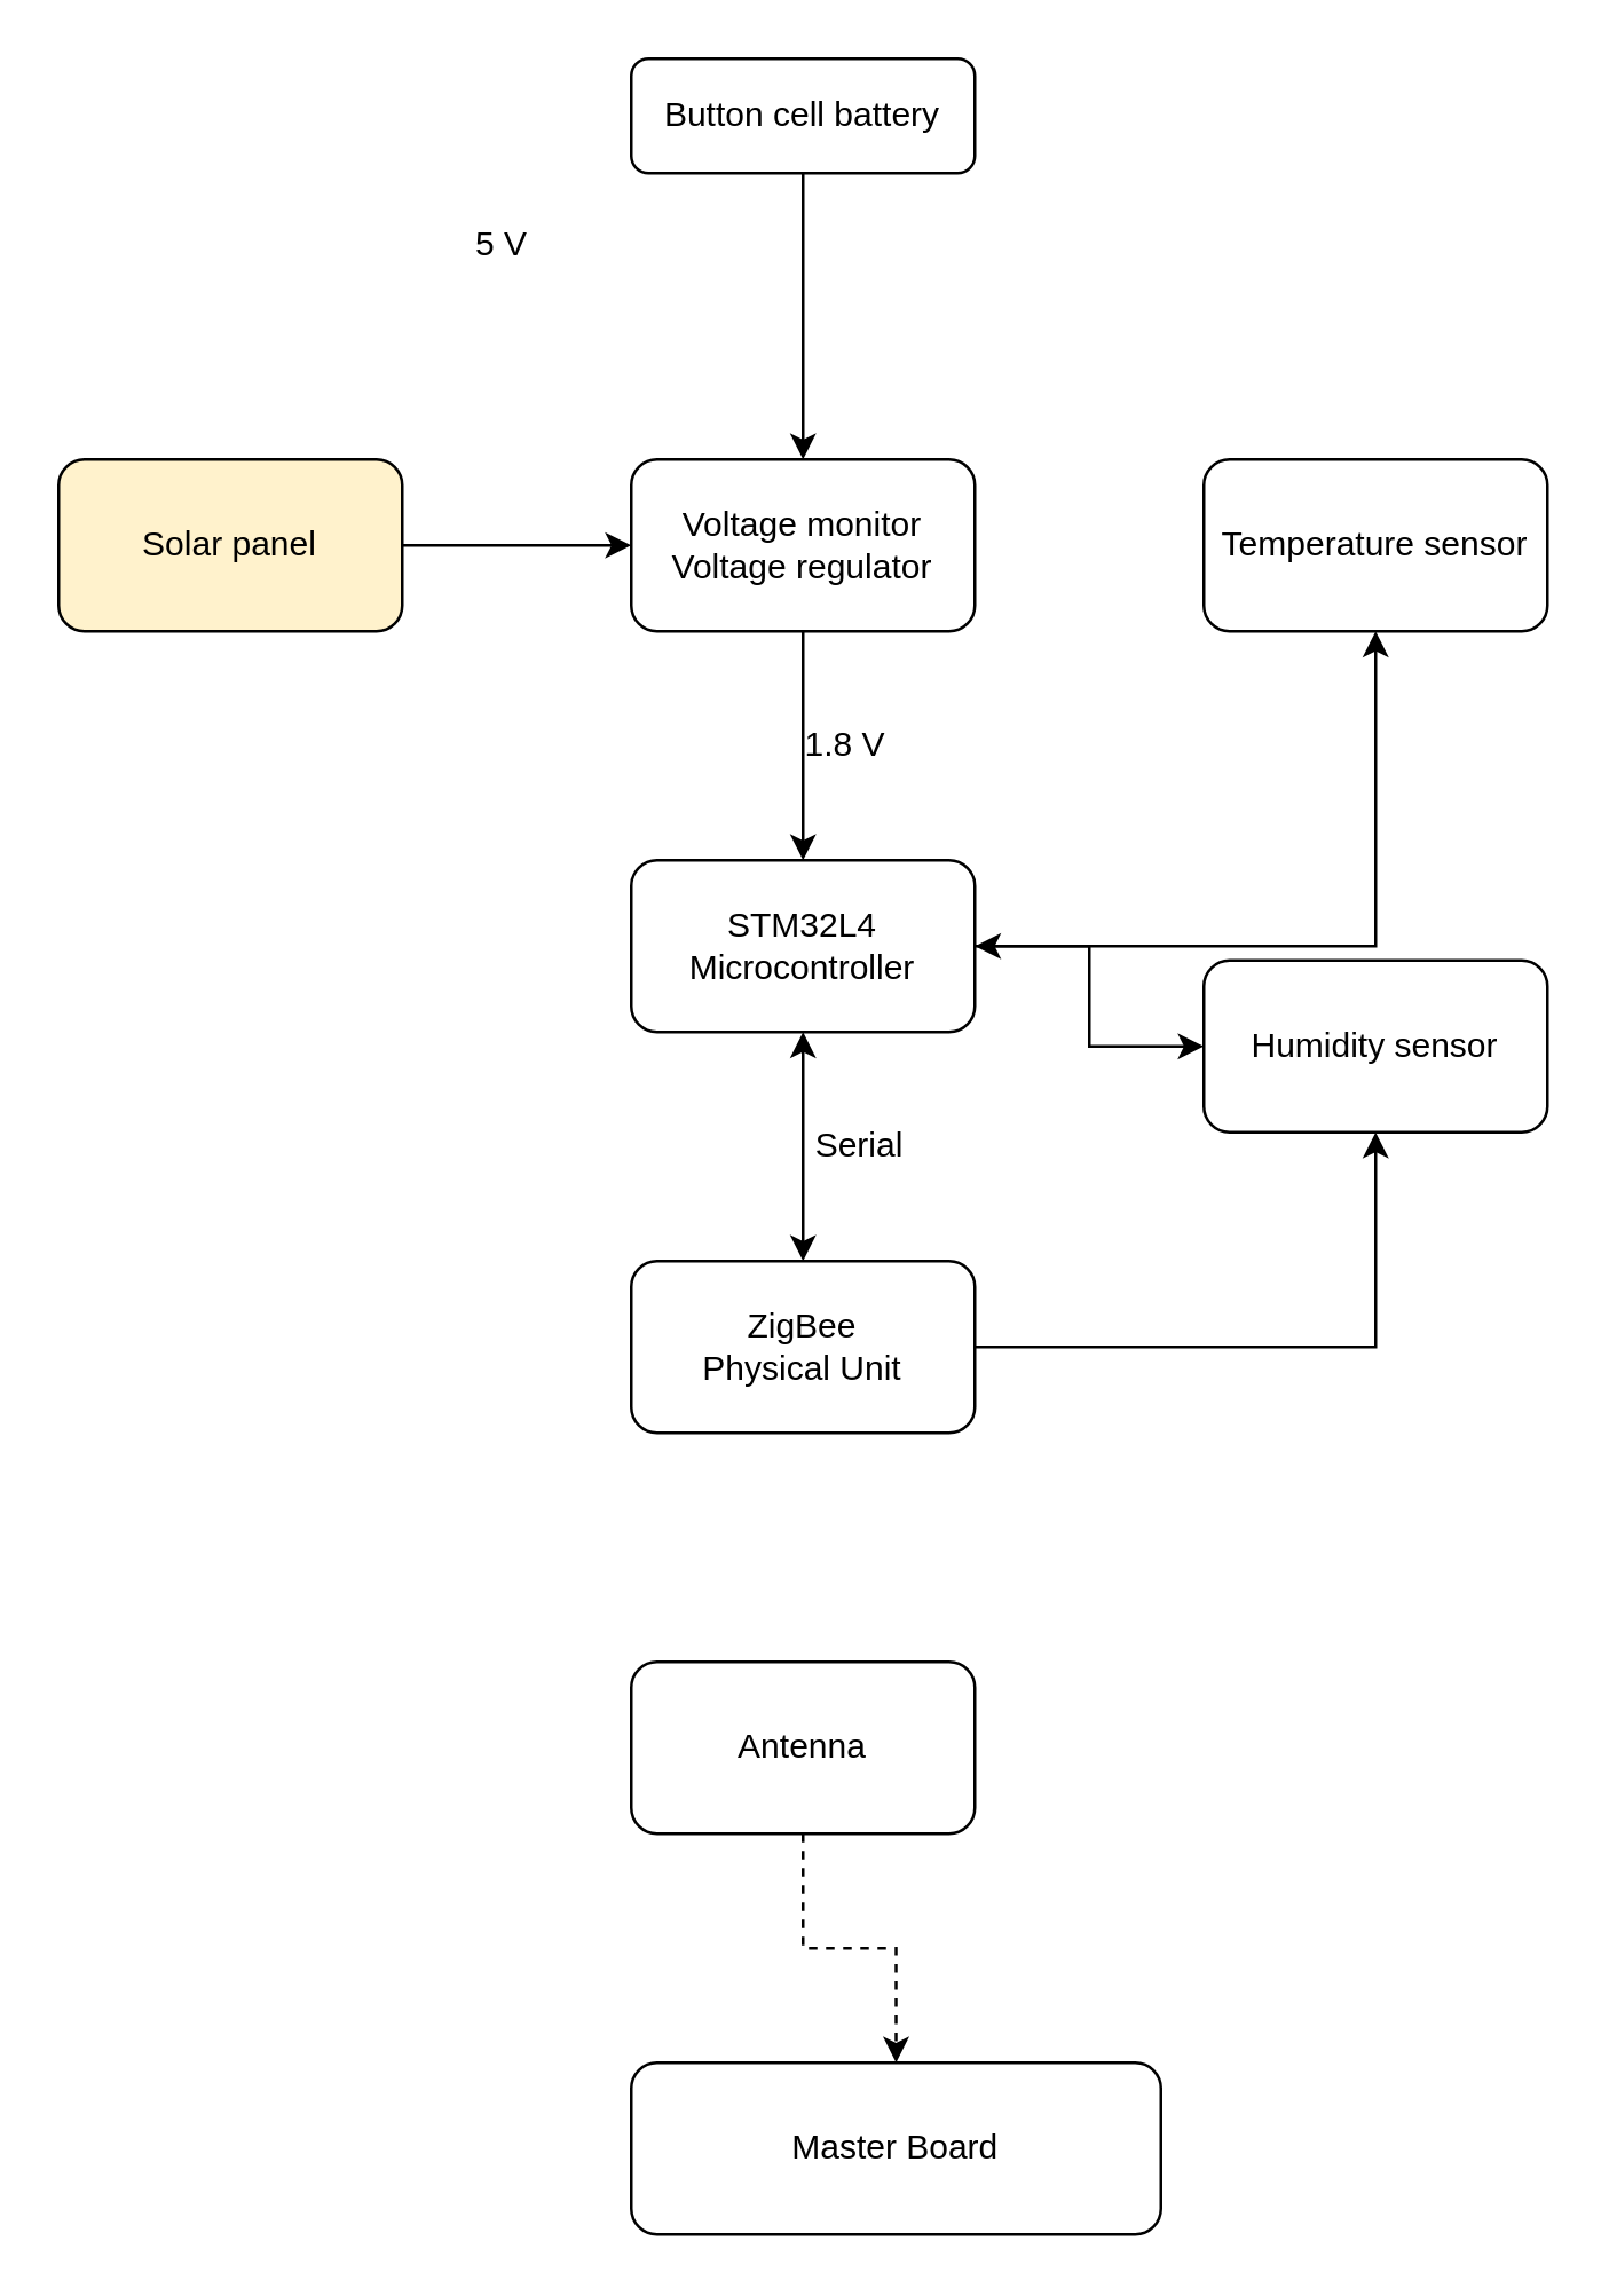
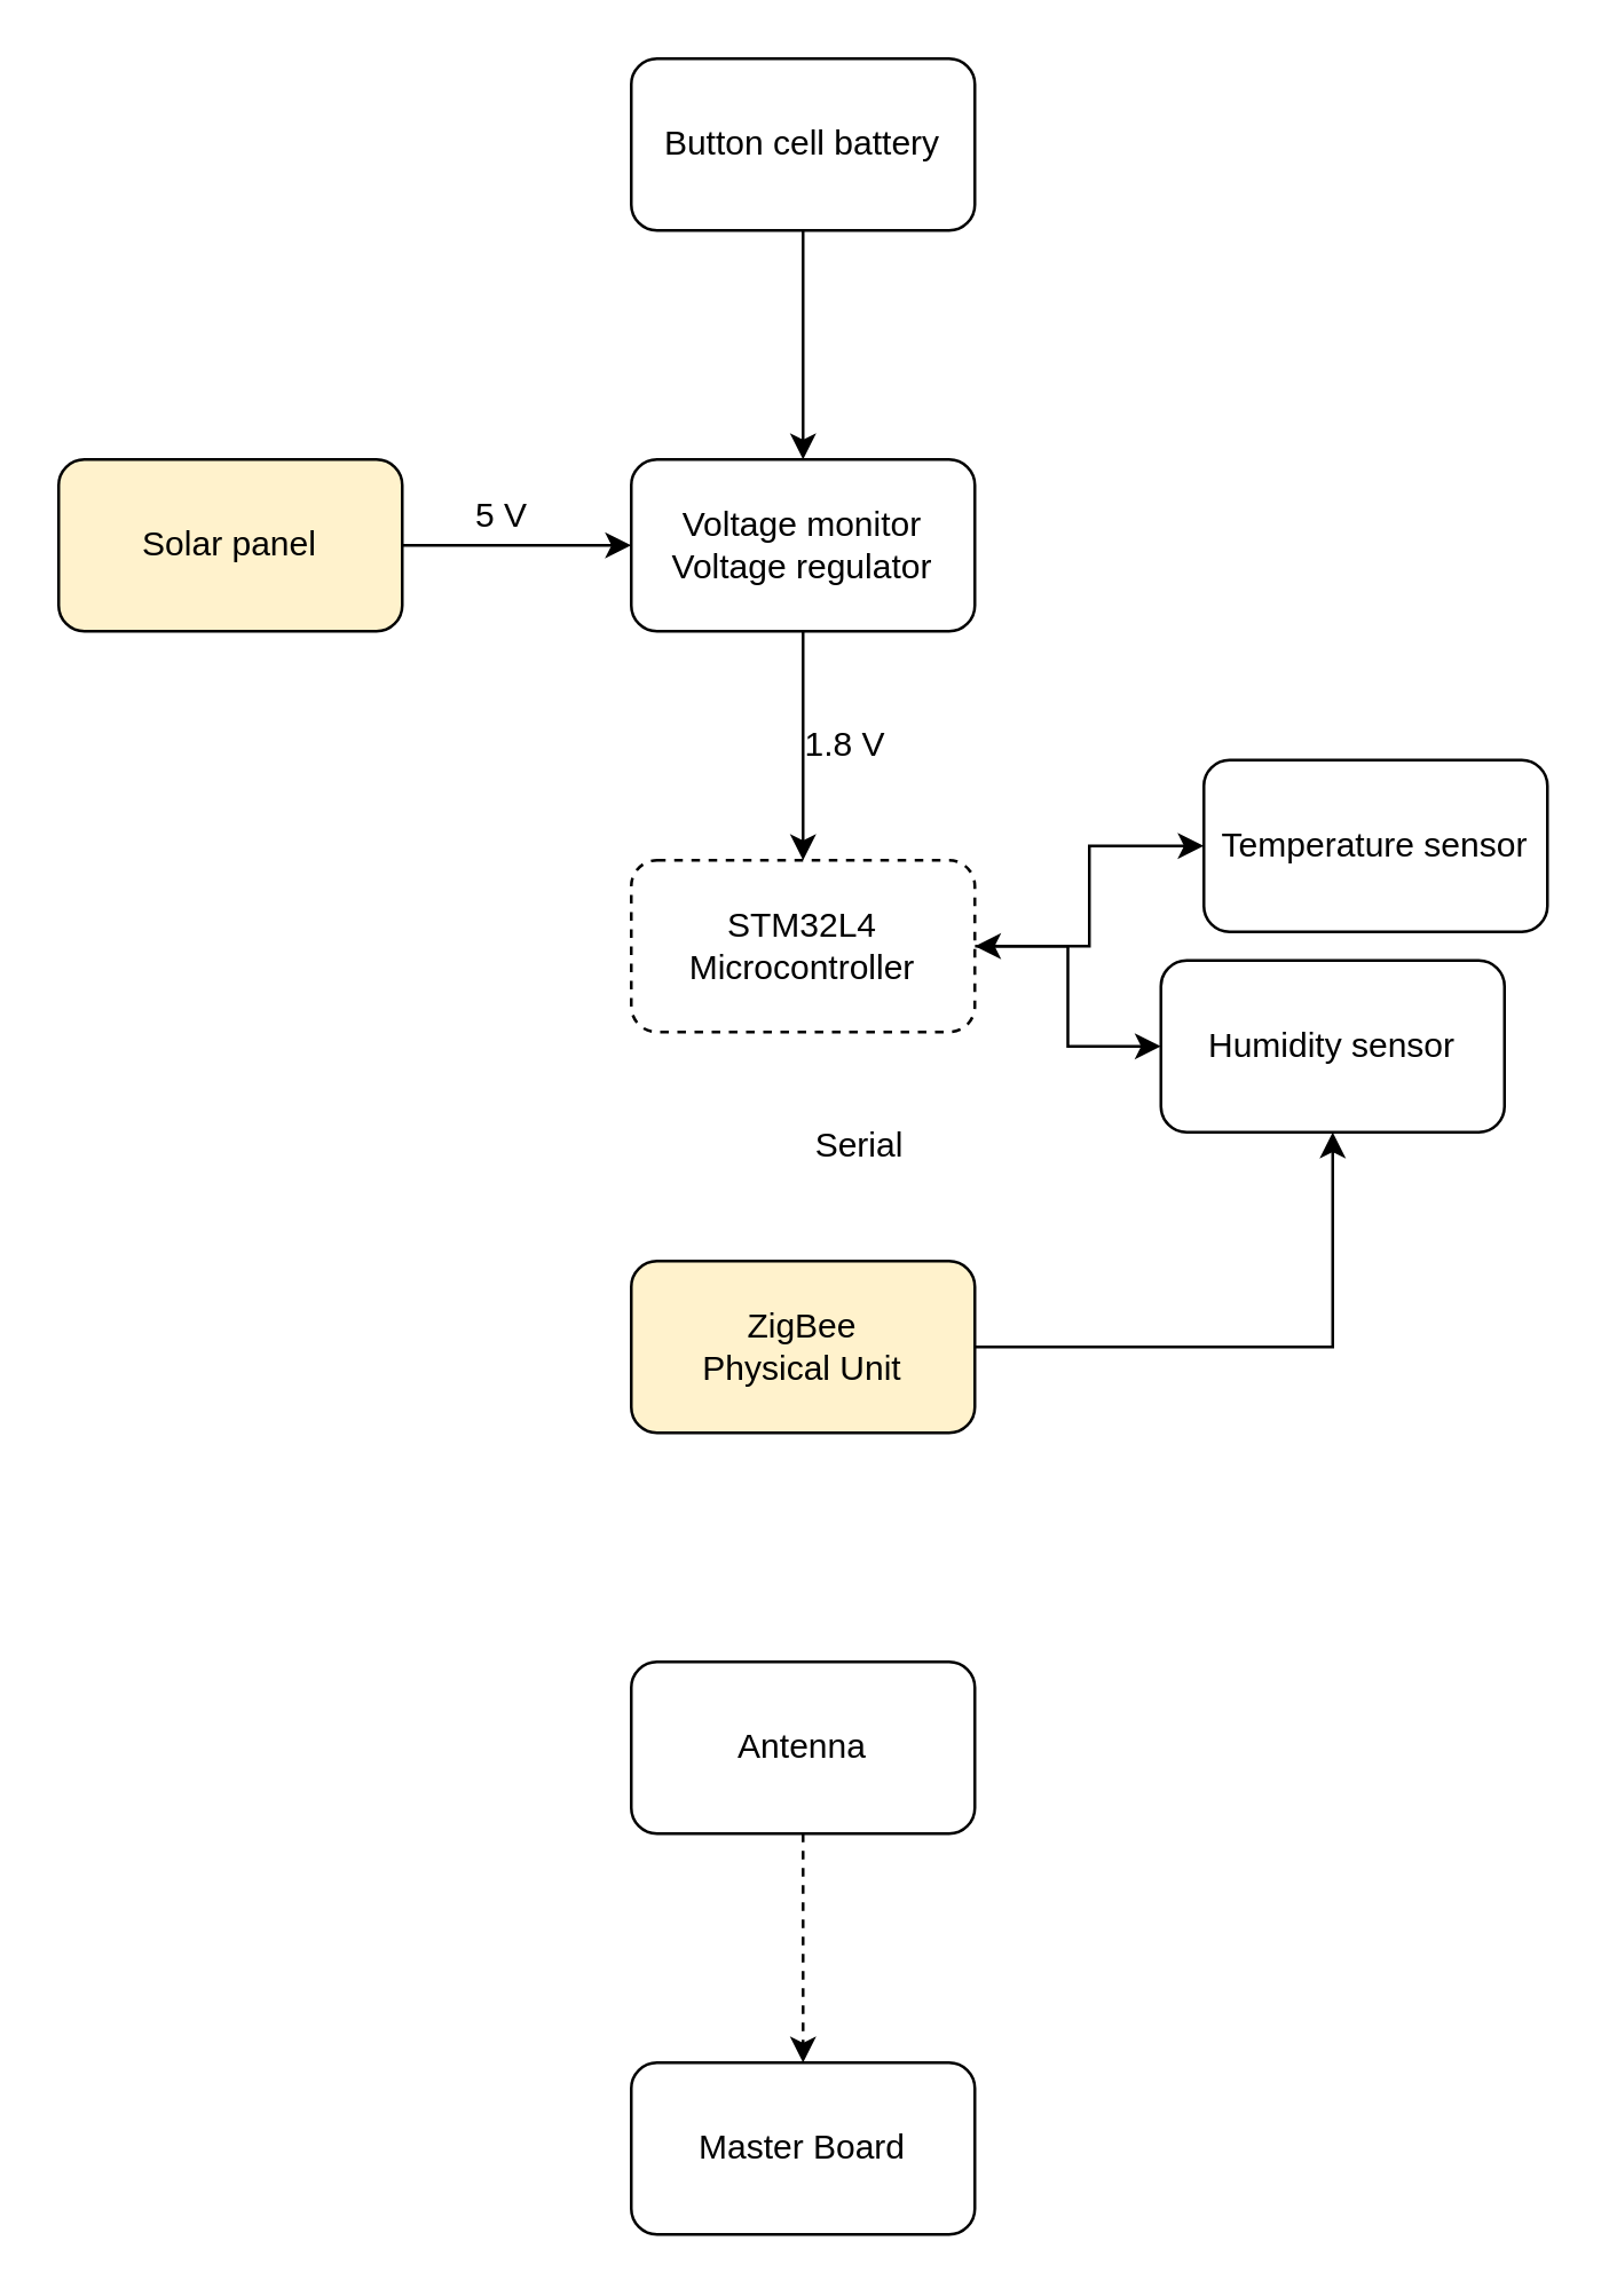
  <mxCell id="0" />
  <mxCell id="1" parent="0" />
  <mxCell id="2" value="" style="edgeStyle=orthogonalEdgeStyle;rounded=0;orthogonalLoop=1;jettySize=auto;html=1;" parent="1" source="3" target="5" edge="1"><mxGeometry relative="1" as="geometry" /></mxCell>
- <mxCell id="3" value="Button cell battery" style="rounded=1;whiteSpace=wrap;html=1;" parent="1" vertex="1"><mxGeometry x="220" y="20" width="120" height="40" as="geometry" /></mxCell>
+ <mxCell id="3" value="Button cell battery" style="rounded=1;whiteSpace=wrap;html=1;" parent="1" vertex="1"><mxGeometry x="220" y="20" width="120" height="60" as="geometry" /></mxCell>
  <mxCell id="4" value="" style="edgeStyle=orthogonalEdgeStyle;rounded=0;orthogonalLoop=1;jettySize=auto;html=1;" parent="1" source="5" target="9" edge="1"><mxGeometry relative="1" as="geometry" /></mxCell>
  <mxCell id="5" value="&lt;div&gt;Voltage monitor&lt;/div&gt;Voltage regulator" style="whiteSpace=wrap;html=1;rounded=1;" parent="1" vertex="1"><mxGeometry x="220" y="160" width="120" height="60" as="geometry" /></mxCell>
  <mxCell id="6" value="" style="edgeStyle=orthogonalEdgeStyle;rounded=0;orthogonalLoop=1;jettySize=auto;html=1;" parent="1" source="9" target="10" edge="1"><mxGeometry relative="1" as="geometry" /></mxCell>
  <mxCell id="7" style="edgeStyle=orthogonalEdgeStyle;rounded=0;orthogonalLoop=1;jettySize=auto;html=1;exitX=1;exitY=0.5;exitDx=0;exitDy=0;entryX=0;entryY=0.5;entryDx=0;entryDy=0;startArrow=classic;startFill=1;" parent="1" source="9" target="11" edge="1"><mxGeometry relative="1" as="geometry" /></mxCell>
- <mxCell id="8" value="" style="edgeStyle=orthogonalEdgeStyle;rounded=0;orthogonalLoop=1;jettySize=auto;html=1;startArrow=classic;startFill=1;" parent="1" source="9" target="14" edge="1"><mxGeometry relative="1" as="geometry" /></mxCell>
- <mxCell id="9" value="&lt;div&gt;STM32L4&lt;/div&gt;&lt;div&gt;Microcontroller&lt;br&gt;&lt;/div&gt;" style="whiteSpace=wrap;html=1;rounded=1;" parent="1" vertex="1"><mxGeometry x="220" y="300" width="120" height="60" as="geometry" /></mxCell>
- <mxCell id="10" value="Temperature sensor" style="whiteSpace=wrap;html=1;rounded=1;" parent="1" vertex="1"><mxGeometry x="420" y="160" width="120" height="60" as="geometry" /></mxCell>
- <mxCell id="11" value="Humidity sensor" style="whiteSpace=wrap;html=1;rounded=1;" parent="1" vertex="1"><mxGeometry x="420" y="335" width="120" height="60" as="geometry" /></mxCell>
+ <mxCell id="9" value="&lt;div&gt;STM32L4&lt;/div&gt;&lt;div&gt;Microcontroller&lt;br&gt;&lt;/div&gt;" style="whiteSpace=wrap;html=1;rounded=1;dashed=1;" parent="1" vertex="1"><mxGeometry x="220" y="300" width="120" height="60" as="geometry" /></mxCell>
+ <mxCell id="10" value="Temperature sensor" style="whiteSpace=wrap;html=1;rounded=1;" parent="1" vertex="1"><mxGeometry x="420" y="265" width="120" height="60" as="geometry" /></mxCell>
+ <mxCell id="11" value="Humidity sensor" style="whiteSpace=wrap;html=1;rounded=1;" parent="1" vertex="1"><mxGeometry x="405" y="335" width="120" height="60" as="geometry" /></mxCell>
  <mxCell id="12" value="1.8 V" style="text;html=1;strokeColor=none;fillColor=none;align=center;verticalAlign=middle;whiteSpace=wrap;rounded=0;" parent="1" vertex="1"><mxGeometry x="275" y="250" width="40" height="20" as="geometry" /></mxCell>
  <mxCell id="13" value="" style="edgeStyle=orthogonalEdgeStyle;rounded=0;orthogonalLoop=1;jettySize=auto;html=1;startArrow=none;startFill=0;" parent="1" source="14" target="11" edge="1"><mxGeometry relative="1" as="geometry" /></mxCell>
- <mxCell id="14" value="&lt;div&gt;ZigBee&lt;/div&gt;&lt;div&gt;Physical Unit&lt;br&gt;&lt;/div&gt;" style="whiteSpace=wrap;html=1;rounded=1;" parent="1" vertex="1"><mxGeometry x="220" y="440" width="120" height="60" as="geometry" /></mxCell>
+ <mxCell id="14" value="&lt;div&gt;ZigBee&lt;/div&gt;&lt;div&gt;Physical Unit&lt;br&gt;&lt;/div&gt;" style="whiteSpace=wrap;html=1;rounded=1;fillColor=#fff2cc;" parent="1" vertex="1"><mxGeometry x="220" y="440" width="120" height="60" as="geometry" /></mxCell>
  <mxCell id="15" value="" style="edgeStyle=orthogonalEdgeStyle;rounded=0;orthogonalLoop=1;jettySize=auto;html=1;startArrow=none;startFill=0;dashed=1;" parent="1" source="16" target="18" edge="1"><mxGeometry relative="1" as="geometry" /></mxCell>
  <mxCell id="16" value="Antenna" style="whiteSpace=wrap;html=1;rounded=1;" parent="1" vertex="1"><mxGeometry x="220" y="580" width="120" height="60" as="geometry" /></mxCell>
  <mxCell id="17" value="&lt;div&gt;Serial&lt;/div&gt;" style="text;html=1;strokeColor=none;fillColor=none;align=center;verticalAlign=middle;whiteSpace=wrap;rounded=0;" parent="1" vertex="1"><mxGeometry x="280" y="390" width="40" height="20" as="geometry" /></mxCell>
- <mxCell id="18" value="Master Board" style="whiteSpace=wrap;html=1;rounded=1;" parent="1" vertex="1"><mxGeometry x="220" y="720" width="185" height="60" as="geometry" /></mxCell>
+ <mxCell id="18" value="Master Board" style="whiteSpace=wrap;html=1;rounded=1;" parent="1" vertex="1"><mxGeometry x="220" y="720" width="120" height="60" as="geometry" /></mxCell>
  <mxCell id="19" style="edgeStyle=orthogonalEdgeStyle;rounded=0;orthogonalLoop=1;jettySize=auto;html=1;exitX=1;exitY=0.5;exitDx=0;exitDy=0;entryX=0;entryY=0.5;entryDx=0;entryDy=0;" parent="1" source="20" target="5" edge="1"><mxGeometry relative="1" as="geometry" /></mxCell>
  <mxCell id="20" value="Solar panel" style="whiteSpace=wrap;html=1;rounded=1;fillColor=#fff2cc;" parent="1" vertex="1"><mxGeometry x="20" y="160" width="120" height="60" as="geometry" /></mxCell>
- <mxCell id="21" value="5 V" style="text;html=1;strokeColor=none;fillColor=none;align=center;verticalAlign=middle;whiteSpace=wrap;rounded=0;" parent="1" vertex="1"><mxGeometry x="155" y="75" width="40" height="20" as="geometry" /></mxCell>
+ <mxCell id="21" value="5 V" style="text;html=1;strokeColor=none;fillColor=none;align=center;verticalAlign=middle;whiteSpace=wrap;rounded=0;" parent="1" vertex="1"><mxGeometry x="155" y="170" width="40" height="20" as="geometry" /></mxCell>
